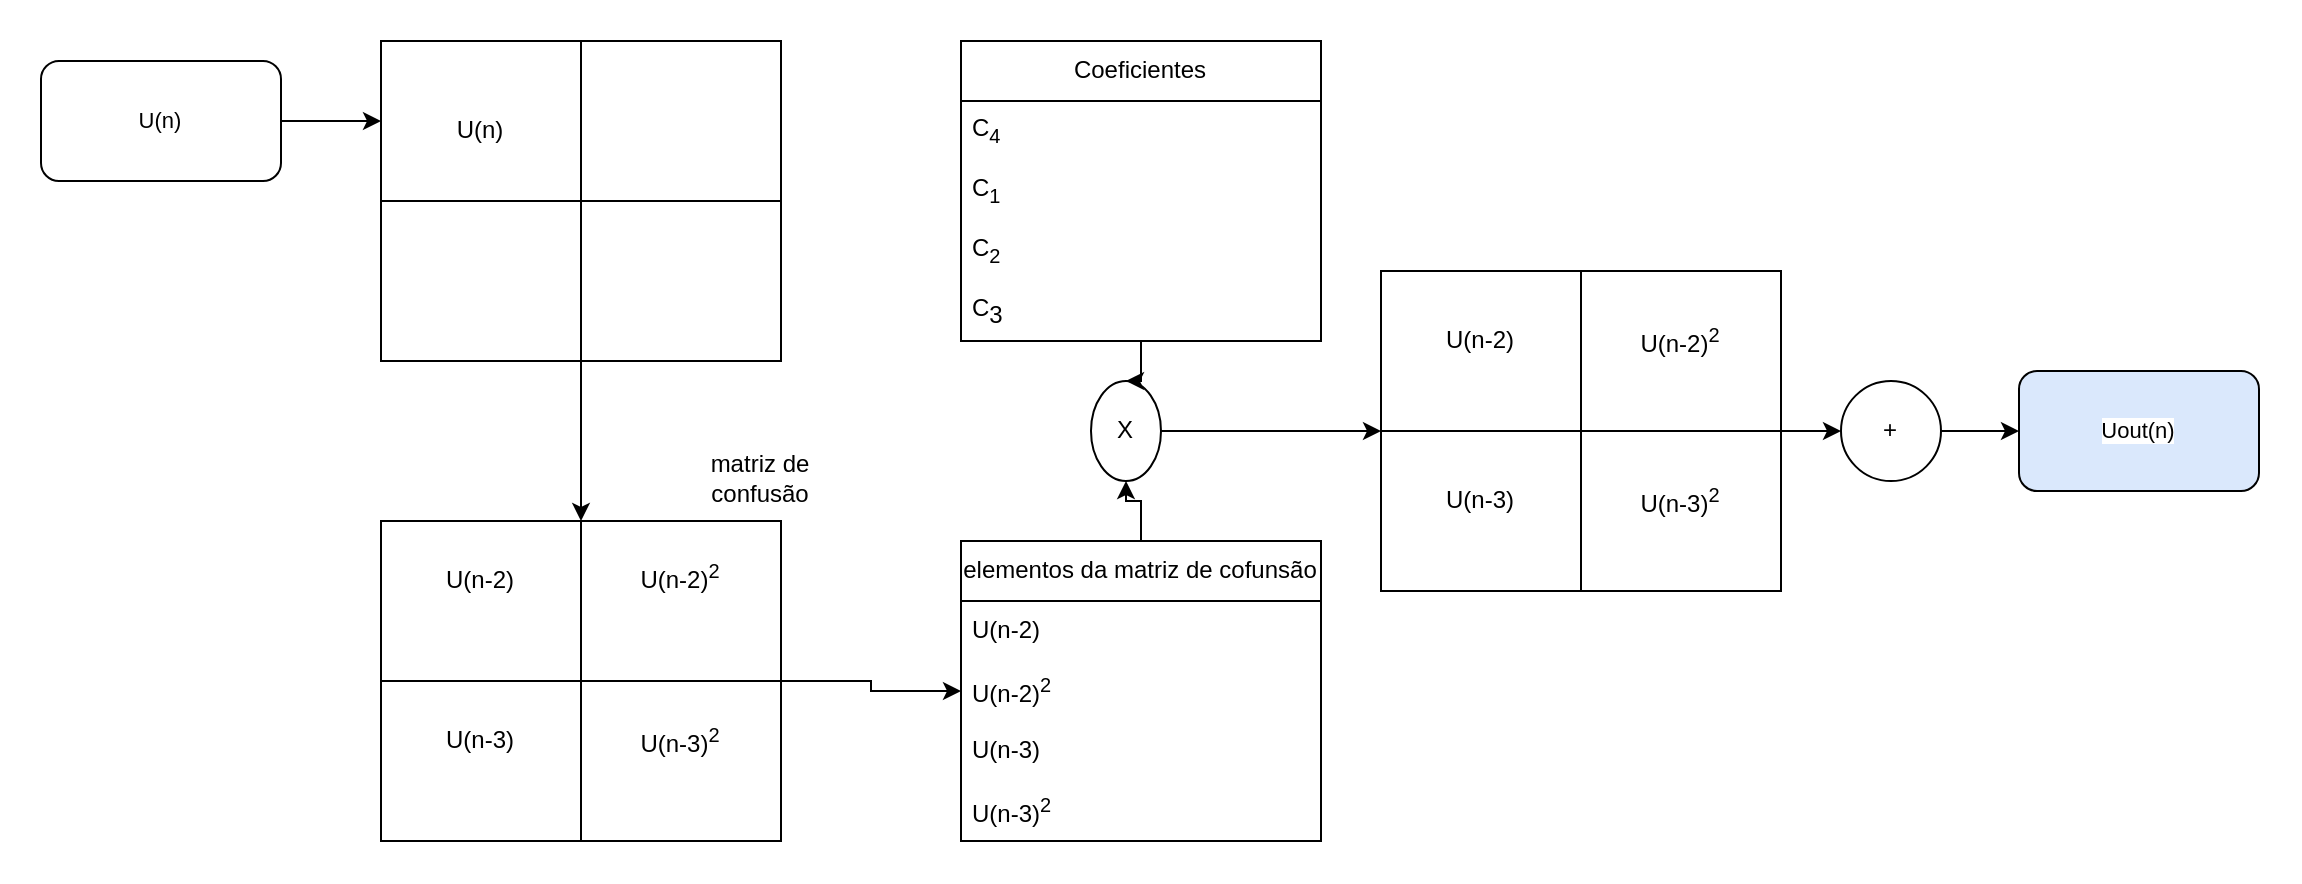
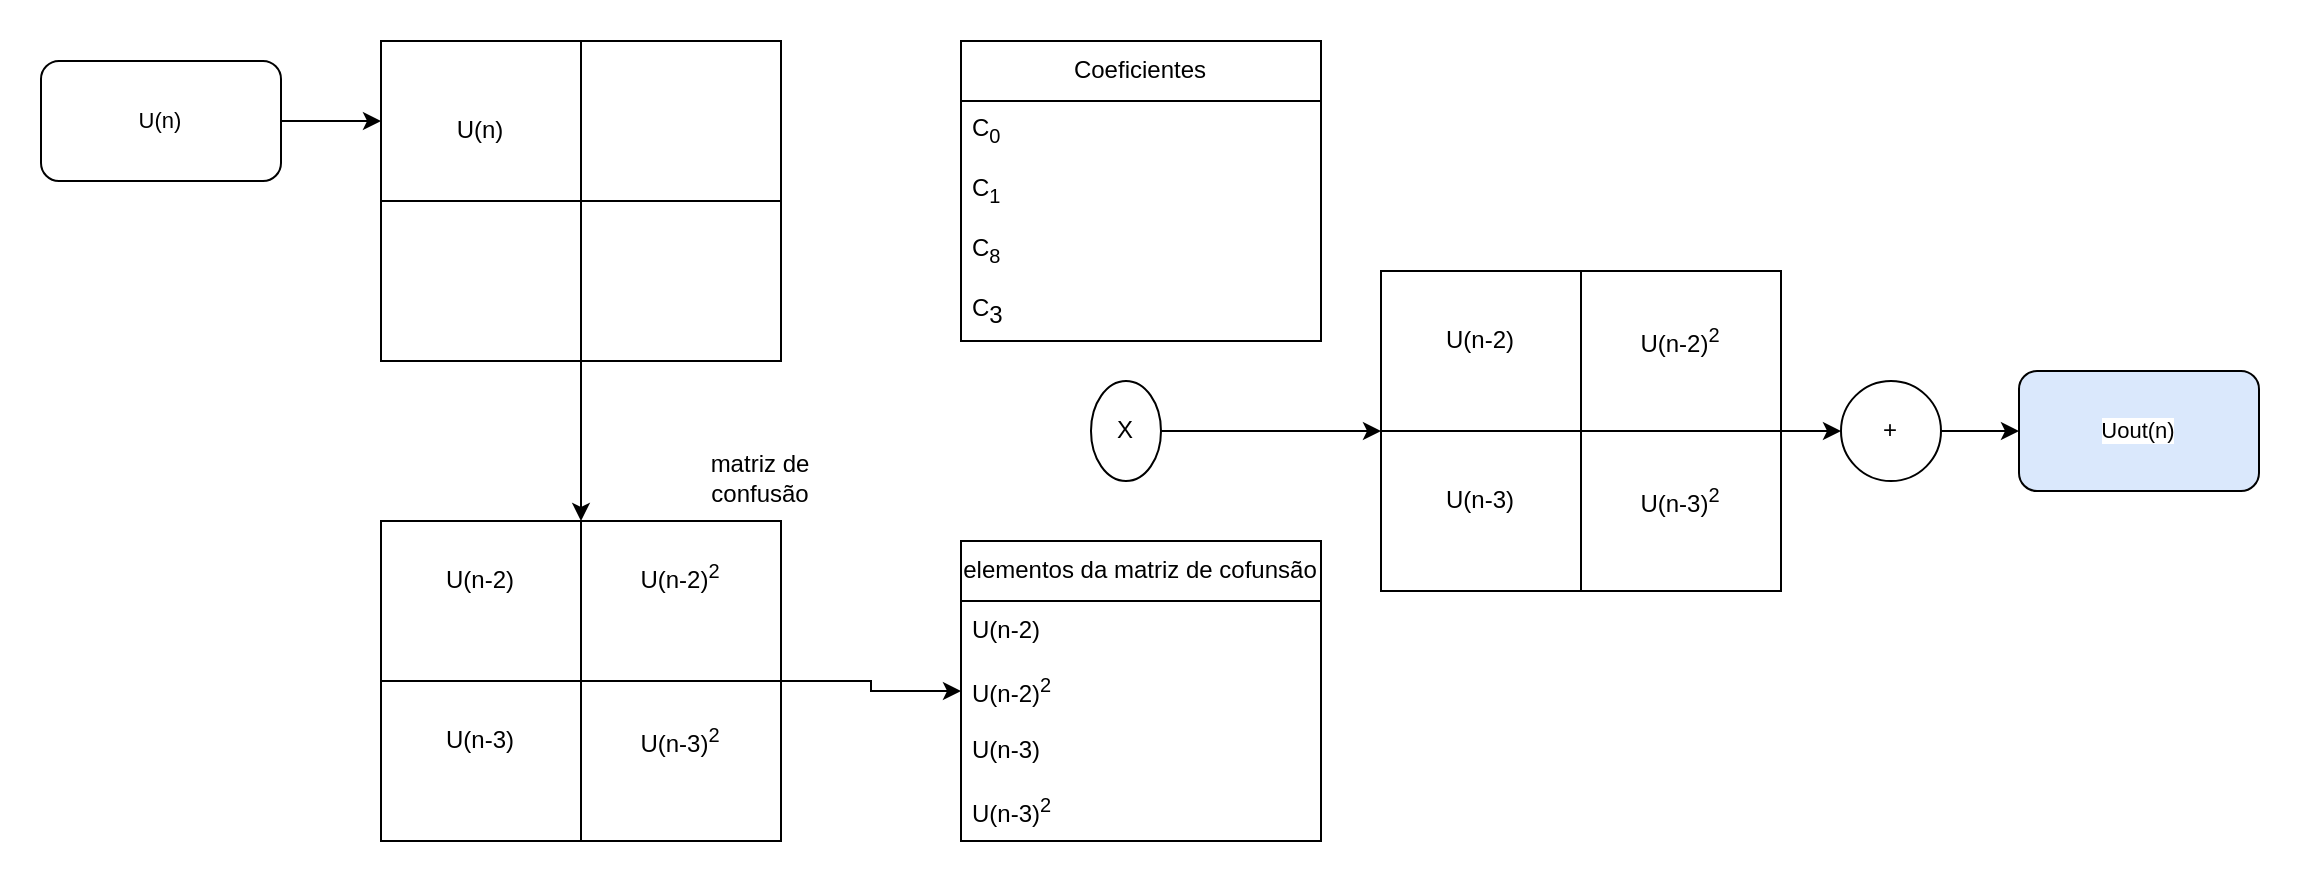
  <mxCell id="0" />
  <mxCell id="1" parent="0" />
  <mxCell id="2" style="edgeStyle=orthogonalEdgeStyle;rounded=0;orthogonalLoop=1;jettySize=auto;html=1;exitX=0.5;exitY=1;exitDx=0;exitDy=0;entryX=0.5;entryY=0;entryDx=0;entryDy=0;" parent="1" source="3" target="6" edge="1"><mxGeometry relative="1" as="geometry"><mxPoint x="290" y="310" as="targetPoint" /></mxGeometry></mxCell>
  <mxCell id="3" value="" style="shape=internalStorage;whiteSpace=wrap;html=1;backgroundOutline=1;dx=100;dy=80;" parent="1" vertex="1"><mxGeometry x="190" y="20" width="200" height="160" as="geometry" /></mxCell>
  <mxCell id="4" value="U(n)" style="text;html=1;align=center;verticalAlign=middle;whiteSpace=wrap;rounded=0;" parent="1" vertex="1"><mxGeometry x="210" y="50" width="60" height="30" as="geometry" /></mxCell>
  <mxCell id="5" value="" style="edgeStyle=orthogonalEdgeStyle;rounded=0;orthogonalLoop=1;jettySize=auto;html=1;entryX=0;entryY=0.5;entryDx=0;entryDy=0;exitX=1;exitY=0.5;exitDx=0;exitDy=0;" parent="1" source="6" target="16" edge="1"><mxGeometry relative="1" as="geometry"><mxPoint x="390" y="345" as="sourcePoint" /><mxPoint x="520" y="345" as="targetPoint" /></mxGeometry></mxCell>
  <mxCell id="6" value="" style="shape=internalStorage;whiteSpace=wrap;html=1;backgroundOutline=1;dx=100;dy=80;" parent="1" vertex="1"><mxGeometry x="190" y="260" width="200" height="160" as="geometry" /></mxCell>
  <mxCell id="7" value="matriz de confusão" style="text;html=1;align=center;verticalAlign=middle;whiteSpace=wrap;rounded=0;" parent="1" vertex="1"><mxGeometry x="350" y="224" width="60" height="30" as="geometry" /></mxCell>
  <mxCell id="8" value="U(n-2&lt;span style=&quot;background-color: initial;&quot;&gt;)&lt;/span&gt;" style="text;html=1;align=center;verticalAlign=middle;whiteSpace=wrap;rounded=0;" parent="1" vertex="1"><mxGeometry x="210" y="275" width="60" height="30" as="geometry" /></mxCell>
  <mxCell id="9" value="U(n-2)&lt;sup&gt;2&lt;/sup&gt;" style="text;html=1;align=center;verticalAlign=middle;whiteSpace=wrap;rounded=0;" parent="1" vertex="1"><mxGeometry x="310" y="275" width="60" height="25" as="geometry" /></mxCell>
  <mxCell id="10" style="edgeStyle=orthogonalEdgeStyle;rounded=0;orthogonalLoop=1;jettySize=auto;html=1;exitX=0.5;exitY=1;exitDx=0;exitDy=0;" parent="1" source="9" target="9" edge="1"><mxGeometry relative="1" as="geometry" /></mxCell>
  <mxCell id="11" value="U(n-3&lt;span style=&quot;background-color: initial;&quot;&gt;)&lt;/span&gt;" style="text;html=1;align=center;verticalAlign=middle;whiteSpace=wrap;rounded=0;" parent="1" vertex="1"><mxGeometry x="210" y="355" width="60" height="30" as="geometry" /></mxCell>
  <mxCell id="12" value="U(n-3)&lt;sup&gt;2&lt;/sup&gt;" style="text;html=1;align=center;verticalAlign=middle;whiteSpace=wrap;rounded=0;" parent="1" vertex="1"><mxGeometry x="310" y="355" width="60" height="30" as="geometry" /></mxCell>
- <mxCell id="13" style="edgeStyle=orthogonalEdgeStyle;rounded=0;orthogonalLoop=1;jettySize=auto;html=1;exitX=0.5;exitY=0;exitDx=0;exitDy=0;" parent="1" source="14" target="20" edge="1"><mxGeometry relative="1" as="geometry" /></mxCell>
  <mxCell id="14" value="elementos da matriz de cofunsão" style="swimlane;fontStyle=0;childLayout=stackLayout;horizontal=1;startSize=30;horizontalStack=0;resizeParent=1;resizeParentMax=0;resizeLast=0;collapsible=1;marginBottom=0;whiteSpace=wrap;html=1;" parent="1" vertex="1"><mxGeometry x="480" y="270" width="180" height="150" as="geometry"><mxRectangle x="480" y="310" width="50" height="40" as="alternateBounds" /></mxGeometry></mxCell>
  <mxCell id="15" value="&lt;span style=&quot;text-align: center;&quot;&gt;U(n-2&lt;/span&gt;&lt;span style=&quot;text-align: center; background-color: initial;&quot;&gt;)&lt;/span&gt;" style="text;strokeColor=none;fillColor=none;align=left;verticalAlign=middle;spacingLeft=4;spacingRight=4;overflow=hidden;points=[[0,0.5],[1,0.5]];portConstraint=eastwest;rotatable=0;whiteSpace=wrap;html=1;" parent="14" vertex="1"><mxGeometry y="30" width="180" height="30" as="geometry" /></mxCell>
  <mxCell id="16" value="&lt;span style=&quot;text-align: center;&quot;&gt;U(n-2)&lt;/span&gt;&lt;sup style=&quot;text-align: center;&quot;&gt;2&lt;/sup&gt;" style="text;strokeColor=none;fillColor=none;align=left;verticalAlign=middle;spacingLeft=4;spacingRight=4;overflow=hidden;points=[[0,0.5],[1,0.5]];portConstraint=eastwest;rotatable=0;whiteSpace=wrap;html=1;" parent="14" vertex="1"><mxGeometry y="60" width="180" height="30" as="geometry" /></mxCell>
  <mxCell id="17" value="&lt;span style=&quot;text-align: center;&quot;&gt;U(n-3&lt;/span&gt;&lt;span style=&quot;text-align: center; background-color: initial;&quot;&gt;)&lt;/span&gt;" style="text;strokeColor=none;fillColor=none;align=left;verticalAlign=middle;spacingLeft=4;spacingRight=4;overflow=hidden;points=[[0,0.5],[1,0.5]];portConstraint=eastwest;rotatable=0;whiteSpace=wrap;html=1;" parent="14" vertex="1"><mxGeometry y="90" width="180" height="30" as="geometry" /></mxCell>
  <mxCell id="18" value="&lt;span style=&quot;text-align: center;&quot;&gt;U(n-3)&lt;/span&gt;&lt;sup style=&quot;text-align: center;&quot;&gt;2&lt;/sup&gt;" style="text;strokeColor=none;fillColor=none;align=left;verticalAlign=middle;spacingLeft=4;spacingRight=4;overflow=hidden;points=[[0,0.5],[1,0.5]];portConstraint=eastwest;rotatable=0;whiteSpace=wrap;html=1;" parent="14" vertex="1"><mxGeometry y="120" width="180" height="30" as="geometry" /></mxCell>
  <mxCell id="19" value="" style="edgeStyle=orthogonalEdgeStyle;rounded=0;orthogonalLoop=1;jettySize=auto;html=1;entryX=0;entryY=0.5;entryDx=0;entryDy=0;" parent="1" source="20" target="28" edge="1"><mxGeometry relative="1" as="geometry"><mxPoint x="690" y="220" as="targetPoint" /></mxGeometry></mxCell>
  <mxCell id="20" value="X" style="ellipse;whiteSpace=wrap;html=1;aspect=fixed;" parent="1" vertex="1"><mxGeometry x="545" y="190" width="35" height="50" as="geometry" /></mxCell>
- <mxCell id="21" style="edgeStyle=orthogonalEdgeStyle;rounded=0;orthogonalLoop=1;jettySize=auto;html=1;entryX=0.5;entryY=0;entryDx=0;entryDy=0;" edge="1" parent="1" source="22" target="20"><mxGeometry relative="1" as="geometry" /></mxCell>
  <mxCell id="22" value="Coeficientes" style="swimlane;fontStyle=0;childLayout=stackLayout;horizontal=1;startSize=30;horizontalStack=0;resizeParent=1;resizeParentMax=0;resizeLast=0;collapsible=1;marginBottom=0;whiteSpace=wrap;html=1;" parent="1" vertex="1"><mxGeometry x="480" y="20" width="180" height="150" as="geometry"><mxRectangle x="480" y="310" width="50" height="40" as="alternateBounds" /></mxGeometry></mxCell>
- <mxCell id="23" value="&lt;div style=&quot;text-align: center;&quot;&gt;C&lt;sub&gt;4&lt;/sub&gt;&lt;/div&gt;" style="text;strokeColor=none;fillColor=none;align=left;verticalAlign=middle;spacingLeft=4;spacingRight=4;overflow=hidden;points=[[0,0.5],[1,0.5]];portConstraint=eastwest;rotatable=0;whiteSpace=wrap;html=1;" parent="22" vertex="1"><mxGeometry y="30" width="180" height="30" as="geometry" /></mxCell>
+ <mxCell id="23" value="&lt;div style=&quot;text-align: center;&quot;&gt;C&lt;sub&gt;0&lt;/sub&gt;&lt;/div&gt;" style="text;strokeColor=none;fillColor=none;align=left;verticalAlign=middle;spacingLeft=4;spacingRight=4;overflow=hidden;points=[[0,0.5],[1,0.5]];portConstraint=eastwest;rotatable=0;whiteSpace=wrap;html=1;" parent="22" vertex="1"><mxGeometry y="30" width="180" height="30" as="geometry" /></mxCell>
  <mxCell id="24" value="&lt;span style=&quot;text-align: center;&quot;&gt;C&lt;/span&gt;&lt;sub style=&quot;text-align: center;&quot;&gt;1&lt;/sub&gt;" style="text;strokeColor=none;fillColor=none;align=left;verticalAlign=middle;spacingLeft=4;spacingRight=4;overflow=hidden;points=[[0,0.5],[1,0.5]];portConstraint=eastwest;rotatable=0;whiteSpace=wrap;html=1;" parent="22" vertex="1"><mxGeometry y="60" width="180" height="30" as="geometry" /></mxCell>
- <mxCell id="25" value="&lt;span style=&quot;text-align: center;&quot;&gt;C&lt;/span&gt;&lt;sub style=&quot;text-align: center;&quot;&gt;2&lt;/sub&gt;" style="text;strokeColor=none;fillColor=none;align=left;verticalAlign=middle;spacingLeft=4;spacingRight=4;overflow=hidden;points=[[0,0.5],[1,0.5]];portConstraint=eastwest;rotatable=0;whiteSpace=wrap;html=1;" parent="22" vertex="1"><mxGeometry y="90" width="180" height="30" as="geometry" /></mxCell>
+ <mxCell id="25" value="&lt;span style=&quot;text-align: center;&quot;&gt;C&lt;/span&gt;&lt;sub style=&quot;text-align: center;&quot;&gt;8&lt;/sub&gt;" style="text;strokeColor=none;fillColor=none;align=left;verticalAlign=middle;spacingLeft=4;spacingRight=4;overflow=hidden;points=[[0,0.5],[1,0.5]];portConstraint=eastwest;rotatable=0;whiteSpace=wrap;html=1;" parent="22" vertex="1"><mxGeometry y="90" width="180" height="30" as="geometry" /></mxCell>
  <mxCell id="26" value="&lt;div style=&quot;text-align: center;&quot;&gt;C&lt;span style=&quot;vertical-align: sub; background-color: initial;&quot;&gt;3&lt;/span&gt;&lt;/div&gt;" style="text;strokeColor=none;fillColor=none;align=left;verticalAlign=middle;spacingLeft=4;spacingRight=4;overflow=hidden;points=[[0,0.5],[1,0.5]];portConstraint=eastwest;rotatable=0;whiteSpace=wrap;html=1;" parent="22" vertex="1"><mxGeometry y="120" width="180" height="30" as="geometry" /></mxCell>
  <mxCell id="27" style="edgeStyle=orthogonalEdgeStyle;shape=connector;rounded=0;orthogonalLoop=1;jettySize=auto;html=1;exitX=1;exitY=0.5;exitDx=0;exitDy=0;entryX=0;entryY=0.5;entryDx=0;entryDy=0;strokeColor=default;align=center;verticalAlign=middle;fontFamily=Helvetica;fontSize=11;fontColor=default;labelBackgroundColor=default;endArrow=classic;" parent="1" source="28" target="35" edge="1"><mxGeometry relative="1" as="geometry" /></mxCell>
  <mxCell id="28" value="" style="shape=internalStorage;whiteSpace=wrap;html=1;backgroundOutline=1;dx=100;dy=80;" parent="1" vertex="1"><mxGeometry x="690" y="135" width="200" height="160" as="geometry" /></mxCell>
  <mxCell id="29" value="U(n-2&lt;span style=&quot;background-color: initial;&quot;&gt;)&lt;/span&gt;" style="text;html=1;align=center;verticalAlign=middle;whiteSpace=wrap;rounded=0;" parent="1" vertex="1"><mxGeometry x="710" y="155" width="60" height="30" as="geometry" /></mxCell>
  <mxCell id="30" value="U(n-2)&lt;sup&gt;2&lt;/sup&gt;" style="text;html=1;align=center;verticalAlign=middle;whiteSpace=wrap;rounded=0;" parent="1" vertex="1"><mxGeometry x="810" y="155" width="60" height="30" as="geometry" /></mxCell>
  <mxCell id="31" style="edgeStyle=orthogonalEdgeStyle;rounded=0;orthogonalLoop=1;jettySize=auto;html=1;exitX=0.5;exitY=1;exitDx=0;exitDy=0;" parent="1" source="30" target="30" edge="1"><mxGeometry relative="1" as="geometry" /></mxCell>
  <mxCell id="32" value="U(n-3&lt;span style=&quot;background-color: initial;&quot;&gt;)&lt;/span&gt;" style="text;html=1;align=center;verticalAlign=middle;whiteSpace=wrap;rounded=0;" parent="1" vertex="1"><mxGeometry x="710" y="235" width="60" height="30" as="geometry" /></mxCell>
  <mxCell id="33" value="U(n-3)&lt;sup&gt;2&lt;/sup&gt;" style="text;html=1;align=center;verticalAlign=middle;whiteSpace=wrap;rounded=0;" parent="1" vertex="1"><mxGeometry x="810" y="235" width="60" height="30" as="geometry" /></mxCell>
  <mxCell id="34" style="edgeStyle=orthogonalEdgeStyle;shape=connector;rounded=0;orthogonalLoop=1;jettySize=auto;html=1;entryX=0;entryY=0.5;entryDx=0;entryDy=0;strokeColor=default;align=center;verticalAlign=middle;fontFamily=Helvetica;fontSize=11;fontColor=default;labelBackgroundColor=default;endArrow=classic;" parent="1" source="35" target="38" edge="1"><mxGeometry relative="1" as="geometry" /></mxCell>
  <mxCell id="35" value="+" style="ellipse;whiteSpace=wrap;html=1;aspect=fixed;" parent="1" vertex="1"><mxGeometry x="920" y="190" width="50" height="50" as="geometry" /></mxCell>
  <mxCell id="36" style="edgeStyle=orthogonalEdgeStyle;shape=connector;rounded=0;orthogonalLoop=1;jettySize=auto;html=1;entryX=0;entryY=0.25;entryDx=0;entryDy=0;strokeColor=default;align=center;verticalAlign=middle;fontFamily=Helvetica;fontSize=11;fontColor=default;labelBackgroundColor=default;endArrow=classic;" parent="1" source="37" target="3" edge="1"><mxGeometry relative="1" as="geometry" /></mxCell>
  <mxCell id="37" value="U(n)" style="rounded=1;whiteSpace=wrap;html=1;fontFamily=Helvetica;fontSize=11;fontColor=default;labelBackgroundColor=default;" parent="1" vertex="1"><mxGeometry x="20" y="30" width="120" height="60" as="geometry" /></mxCell>
  <mxCell id="38" value="Uout(n)" style="rounded=1;whiteSpace=wrap;html=1;fontFamily=Helvetica;fontSize=11;fontColor=default;labelBackgroundColor=default;fillColor=#dae8fc;" parent="1" vertex="1"><mxGeometry x="1009" y="185" width="120" height="60" as="geometry" /></mxCell>
